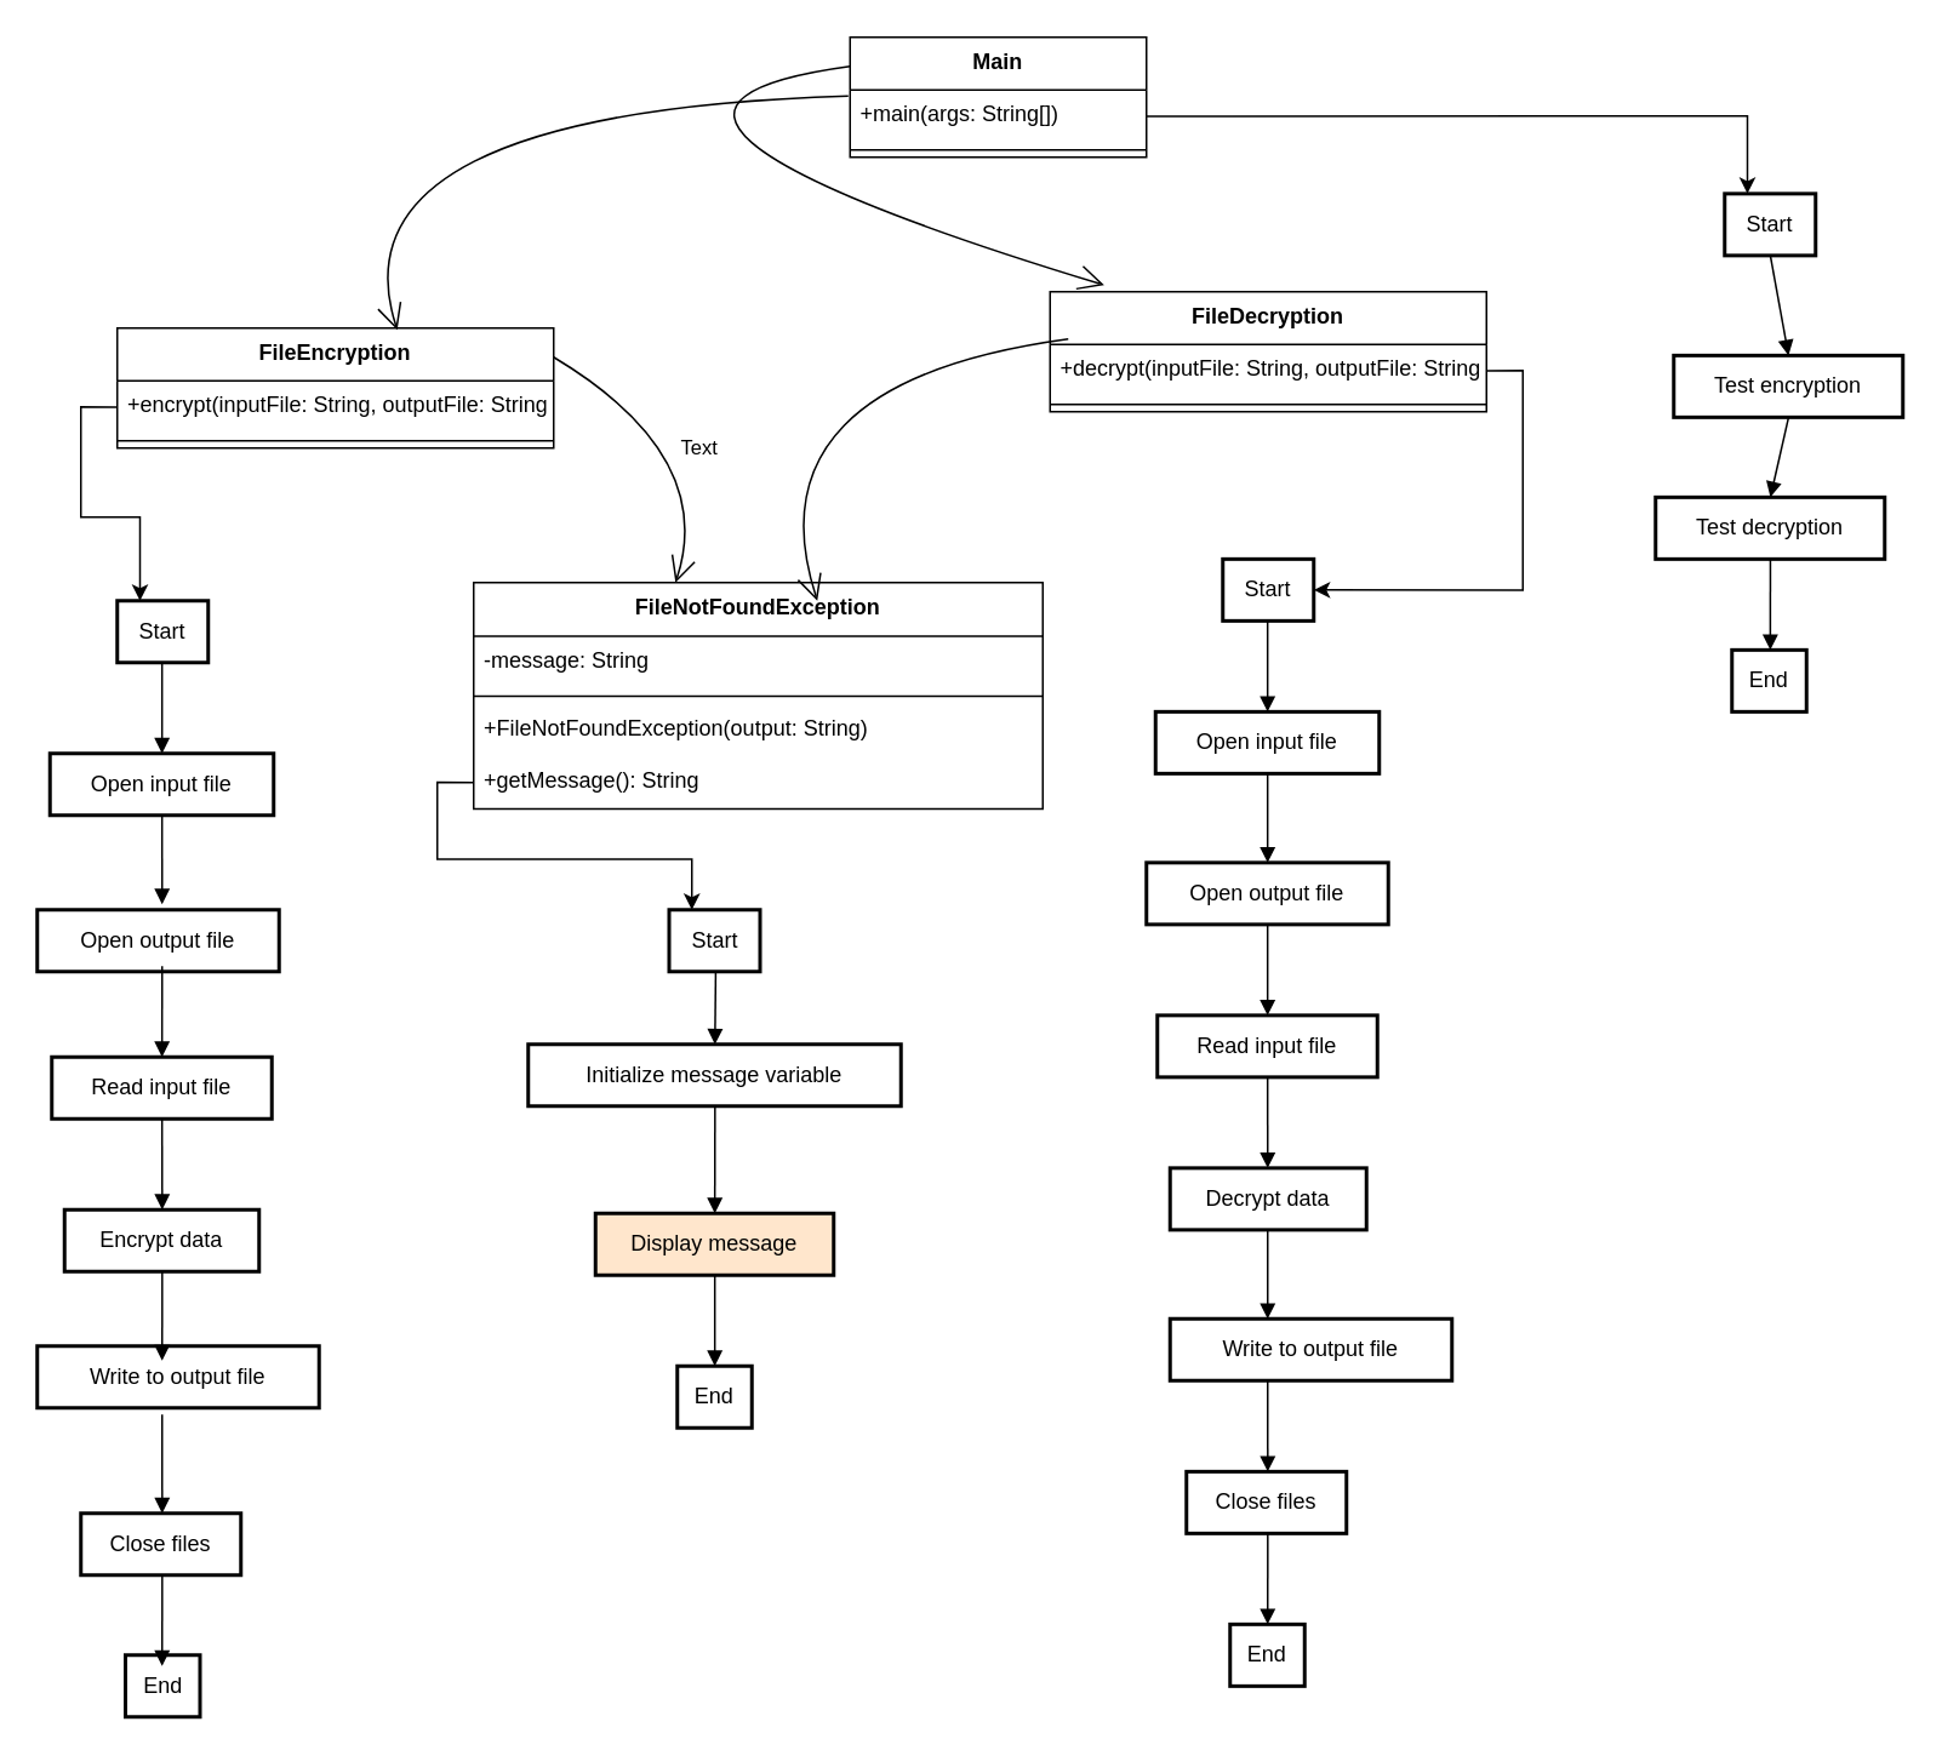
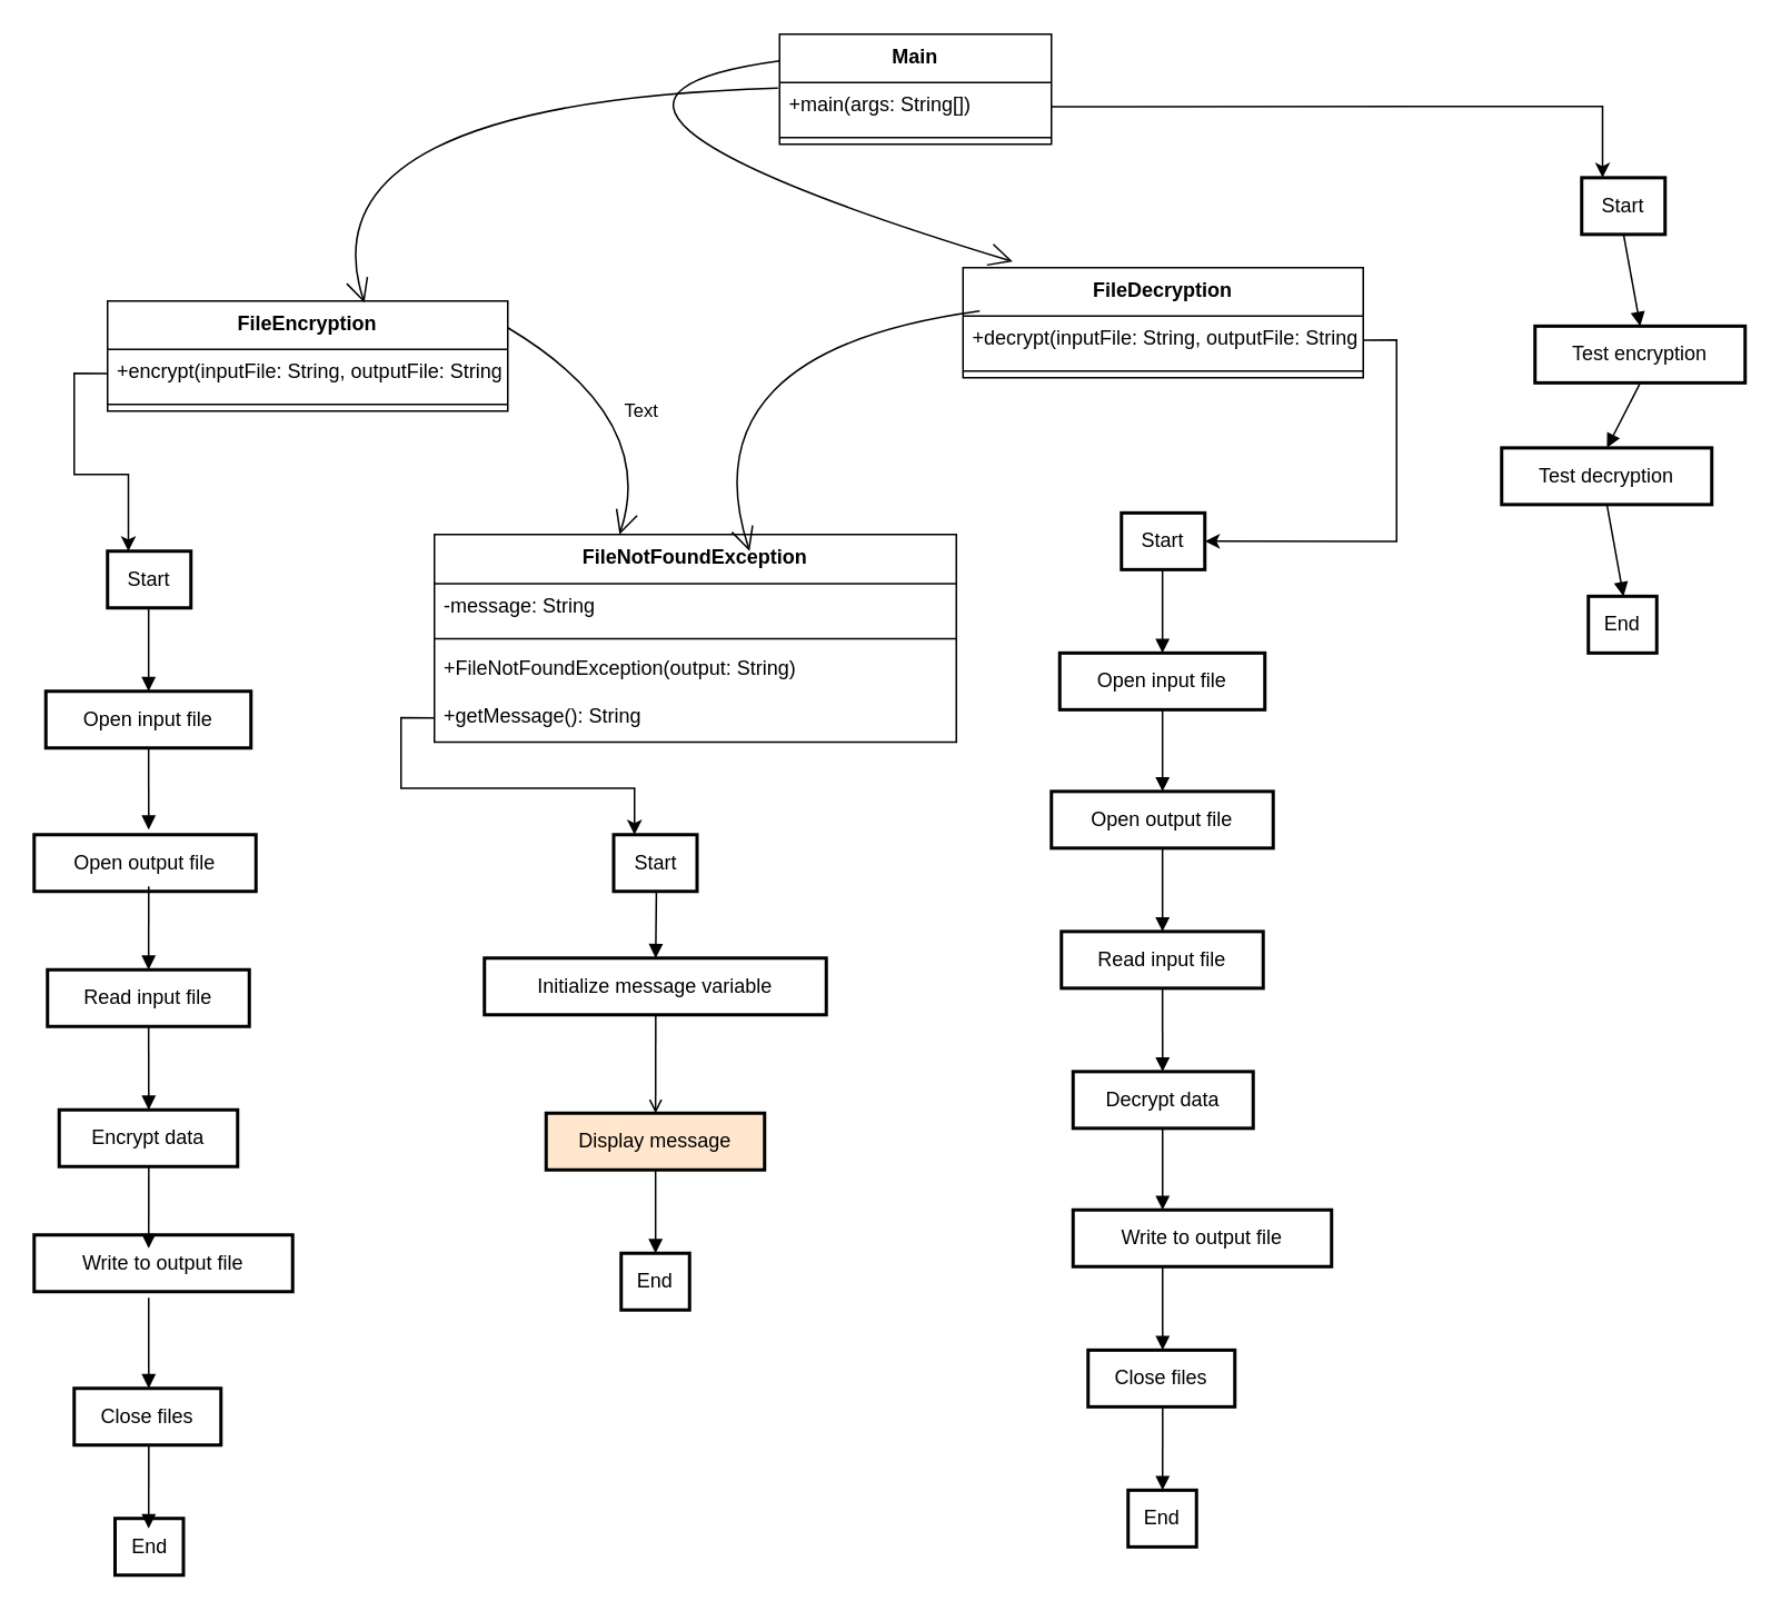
  <mxCell id="0" />
  <mxCell id="1" parent="0" />
  <mxCell id="2" value="FileNotFoundException" style="swimlane;fontStyle=1;align=center;verticalAlign=top;childLayout=stackLayout;horizontal=1;startSize=29.417;horizontalStack=0;resizeParent=1;resizeParentMax=0;resizeLast=0;collapsible=0;marginBottom=0;" vertex="1" parent="1"><mxGeometry x="260" y="320" width="313" height="124.417" as="geometry" /></mxCell>
  <mxCell id="3" value="-message: String" style="text;strokeColor=none;fillColor=none;align=left;verticalAlign=top;spacingLeft=4;spacingRight=4;overflow=hidden;rotatable=0;points=[[0,0.5],[1,0.5]];portConstraint=eastwest;" vertex="1" parent="2"><mxGeometry y="29.417" width="313" height="29" as="geometry" /></mxCell>
  <mxCell id="4" style="line;strokeWidth=1;fillColor=none;align=left;verticalAlign=middle;spacingTop=-1;spacingLeft=3;spacingRight=3;rotatable=0;labelPosition=right;points=[];portConstraint=eastwest;strokeColor=inherit;" vertex="1" parent="2"><mxGeometry y="58.417" width="313" height="8" as="geometry" /></mxCell>
  <mxCell id="5" value="+FileNotFoundException(output: String)" style="text;strokeColor=none;fillColor=none;align=left;verticalAlign=top;spacingLeft=4;spacingRight=4;overflow=hidden;rotatable=0;points=[[0,0.5],[1,0.5]];portConstraint=eastwest;" vertex="1" parent="2"><mxGeometry y="66.417" width="313" height="29" as="geometry" /></mxCell>
  <mxCell id="6" value="+getMessage(): String" style="text;strokeColor=none;fillColor=none;align=left;verticalAlign=top;spacingLeft=4;spacingRight=4;overflow=hidden;rotatable=0;points=[[0,0.5],[1,0.5]];portConstraint=eastwest;" vertex="1" parent="2"><mxGeometry y="95.417" width="313" height="29" as="geometry" /></mxCell>
  <mxCell id="7" value="FileEncryption" style="swimlane;fontStyle=1;align=center;verticalAlign=top;childLayout=stackLayout;horizontal=1;startSize=28.933;horizontalStack=0;resizeParent=1;resizeParentMax=0;resizeLast=0;collapsible=0;marginBottom=0;" vertex="1" parent="1"><mxGeometry x="64" y="180" width="240" height="65.933" as="geometry" /></mxCell>
  <mxCell id="8" value="+encrypt(inputFile: String, outputFile: String)" style="text;strokeColor=none;fillColor=none;align=left;verticalAlign=top;spacingLeft=4;spacingRight=4;overflow=hidden;rotatable=0;points=[[0,0.5],[1,0.5]];portConstraint=eastwest;" vertex="1" parent="7"><mxGeometry y="28.933" width="240" height="29" as="geometry" /></mxCell>
  <mxCell id="9" style="line;strokeWidth=1;fillColor=none;align=left;verticalAlign=middle;spacingTop=-1;spacingLeft=3;spacingRight=3;rotatable=0;labelPosition=right;points=[];portConstraint=eastwest;strokeColor=inherit;" vertex="1" parent="7"><mxGeometry y="57.933" width="240" height="8" as="geometry" /></mxCell>
  <mxCell id="10" value="Write to output file" style="whiteSpace=wrap;strokeWidth=2;" vertex="1" parent="1"><mxGeometry x="20" y="740" width="155" height="34" as="geometry" /></mxCell>
  <mxCell id="11" value="FileDecryption" style="swimlane;fontStyle=1;align=center;verticalAlign=top;childLayout=stackLayout;horizontal=1;startSize=28.933;horizontalStack=0;resizeParent=1;resizeParentMax=0;resizeLast=0;collapsible=0;marginBottom=0;" vertex="1" parent="1"><mxGeometry x="577" y="160" width="240" height="65.933" as="geometry" /></mxCell>
  <mxCell id="12" value="+decrypt(inputFile: String, outputFile: String)" style="text;strokeColor=none;fillColor=none;align=left;verticalAlign=top;spacingLeft=4;spacingRight=4;overflow=hidden;rotatable=0;points=[[0,0.5],[1,0.5]];portConstraint=eastwest;" vertex="1" parent="11"><mxGeometry y="28.933" width="240" height="29" as="geometry" /></mxCell>
  <mxCell id="13" style="line;strokeWidth=1;fillColor=none;align=left;verticalAlign=middle;spacingTop=-1;spacingLeft=3;spacingRight=3;rotatable=0;labelPosition=right;points=[];portConstraint=eastwest;strokeColor=inherit;" vertex="1" parent="11"><mxGeometry y="57.933" width="240" height="8" as="geometry" /></mxCell>
  <mxCell id="14" value="Start" style="whiteSpace=wrap;strokeWidth=2;" vertex="1" parent="1"><mxGeometry x="672" y="307.07" width="50" height="34" as="geometry" /></mxCell>
  <mxCell id="15" value="Open input file" style="whiteSpace=wrap;strokeWidth=2;" vertex="1" parent="1"><mxGeometry x="635" y="391.07" width="123" height="34" as="geometry" /></mxCell>
  <mxCell id="16" value="Open output file" style="whiteSpace=wrap;strokeWidth=2;" vertex="1" parent="1"><mxGeometry x="630" y="474.07" width="133" height="34" as="geometry" /></mxCell>
  <mxCell id="17" value="Read input file" style="whiteSpace=wrap;strokeWidth=2;" vertex="1" parent="1"><mxGeometry x="636" y="558.07" width="121" height="34" as="geometry" /></mxCell>
  <mxCell id="18" value="Decrypt data" style="whiteSpace=wrap;strokeWidth=2;" vertex="1" parent="1"><mxGeometry x="643" y="642.07" width="108" height="34" as="geometry" /></mxCell>
  <mxCell id="19" value="Write to output file" style="whiteSpace=wrap;strokeWidth=2;" vertex="1" parent="1"><mxGeometry x="643" y="725" width="155" height="34" as="geometry" /></mxCell>
  <mxCell id="20" value="Close files" style="whiteSpace=wrap;strokeWidth=2;" vertex="1" parent="1"><mxGeometry x="652" y="809.07" width="88" height="34" as="geometry" /></mxCell>
  <mxCell id="21" value="End" style="whiteSpace=wrap;strokeWidth=2;" vertex="1" parent="1"><mxGeometry x="676" y="893.07" width="41" height="34" as="geometry" /></mxCell>
  <mxCell id="22" value="" style="curved=1;startArrow=none;endArrow=block;exitX=0.493;exitY=0.99;entryX=0.501;entryY=-0.01;rounded=0;" edge="1" parent="1" source="14" target="15"><mxGeometry relative="1" as="geometry"><Array as="points" /></mxGeometry></mxCell>
  <mxCell id="23" value="" style="curved=1;startArrow=none;endArrow=block;exitX=0.501;exitY=0.98;entryX=0.501;entryY=0.01;rounded=0;" edge="1" parent="1" source="15" target="16"><mxGeometry relative="1" as="geometry"><Array as="points" /></mxGeometry></mxCell>
  <mxCell id="24" value="" style="curved=1;startArrow=none;endArrow=block;exitX=0.501;exitY=1.0;entryX=0.501;entryY=1.122e-7;rounded=0;" edge="1" parent="1" source="16" target="17"><mxGeometry relative="1" as="geometry"><Array as="points" /></mxGeometry></mxCell>
  <mxCell id="25" value="" style="curved=1;startArrow=none;endArrow=block;exitX=0.501;exitY=0.99;entryX=0.497;entryY=-0.01;rounded=0;" edge="1" parent="1" source="17" target="18"><mxGeometry relative="1" as="geometry"><Array as="points" /></mxGeometry></mxCell>
  <mxCell id="26" value="" style="curved=1;startArrow=none;endArrow=block;exitX=0.497;exitY=0.98;entryX=0.501;entryY=0.01;rounded=0;" edge="1" parent="1" source="18"><mxGeometry relative="1" as="geometry"><Array as="points" /><mxPoint x="696.67" y="725.07" as="targetPoint" /></mxGeometry></mxCell>
  <mxCell id="27" value="" style="curved=1;startArrow=none;endArrow=block;exitX=0.501;exitY=1.0;entryX=0.508;entryY=2.244e-7;rounded=0;" edge="1" parent="1" target="20"><mxGeometry relative="1" as="geometry"><Array as="points" /><mxPoint x="696.667" y="759.07" as="sourcePoint" /></mxGeometry></mxCell>
  <mxCell id="28" value="" style="curved=1;startArrow=none;endArrow=block;exitX=0.508;exitY=0.99;entryX=0.504;entryY=-0.01;rounded=0;" edge="1" parent="1" source="20" target="21"><mxGeometry relative="1" as="geometry"><Array as="points" /></mxGeometry></mxCell>
  <mxCell id="29" style="edgeStyle=orthogonalEdgeStyle;rounded=0;orthogonalLoop=1;jettySize=auto;html=1;exitX=1;exitY=0.5;exitDx=0;exitDy=0;entryX=1;entryY=0.5;entryDx=0;entryDy=0;" edge="1" parent="1" source="12" target="14"><mxGeometry relative="1" as="geometry" /></mxCell>
  <mxCell id="30" value="Main" style="swimlane;fontStyle=1;align=center;verticalAlign=top;childLayout=stackLayout;horizontal=1;startSize=28.933;horizontalStack=0;resizeParent=1;resizeParentMax=0;resizeLast=0;collapsible=0;marginBottom=0;" vertex="1" parent="1"><mxGeometry x="467" y="20" width="163" height="65.933" as="geometry" /></mxCell>
  <mxCell id="31" value="+main(args: String[])" style="text;strokeColor=none;fillColor=none;align=left;verticalAlign=top;spacingLeft=4;spacingRight=4;overflow=hidden;rotatable=0;points=[[0,0.5],[1,0.5]];portConstraint=eastwest;" vertex="1" parent="30"><mxGeometry y="28.933" width="163" height="29" as="geometry" /></mxCell>
  <mxCell id="32" style="line;strokeWidth=1;fillColor=none;align=left;verticalAlign=middle;spacingTop=-1;spacingLeft=3;spacingRight=3;rotatable=0;labelPosition=right;points=[];portConstraint=eastwest;strokeColor=inherit;" vertex="1" parent="30"><mxGeometry y="57.933" width="163" height="8" as="geometry" /></mxCell>
  <mxCell id="33" value="" style="curved=1;startArrow=none;endArrow=open;endSize=12;rounded=0;entryX=0.039;entryY=0.005;entryDx=0;entryDy=0;entryPerimeter=0;exitX=-0.006;exitY=0.117;exitDx=0;exitDy=0;exitPerimeter=0;" edge="1" parent="1" source="31"><mxGeometry relative="1" as="geometry"><Array as="points"><mxPoint x="179" y="61" /></Array><mxPoint x="388" y="1" as="sourcePoint" /><mxPoint x="218" y="181" as="targetPoint" /></mxGeometry></mxCell>
  <mxCell id="34" value="Start" style="whiteSpace=wrap;strokeWidth=2;" vertex="1" parent="1"><mxGeometry x="64" y="330" width="50" height="34" as="geometry" /></mxCell>
  <mxCell id="35" value="Open input file" style="whiteSpace=wrap;strokeWidth=2;" vertex="1" parent="1"><mxGeometry x="27" y="414" width="123" height="34" as="geometry" /></mxCell>
  <mxCell id="36" value="Open output file" style="whiteSpace=wrap;strokeWidth=2;" vertex="1" parent="1"><mxGeometry x="20" y="500" width="133" height="34" as="geometry" /></mxCell>
  <mxCell id="37" value="Read input file" style="whiteSpace=wrap;strokeWidth=2;" vertex="1" parent="1"><mxGeometry x="28" y="581" width="121" height="34" as="geometry" /></mxCell>
  <mxCell id="38" value="Encrypt data" style="whiteSpace=wrap;strokeWidth=2;" vertex="1" parent="1"><mxGeometry x="35" y="665" width="107" height="34" as="geometry" /></mxCell>
  <mxCell id="39" value="Close files" style="whiteSpace=wrap;strokeWidth=2;" vertex="1" parent="1"><mxGeometry x="44" y="832" width="88" height="34" as="geometry" /></mxCell>
  <mxCell id="40" value="End" style="whiteSpace=wrap;strokeWidth=2;" vertex="1" parent="1"><mxGeometry x="68.5" y="910" width="41" height="34" as="geometry" /></mxCell>
  <mxCell id="41" value="" style="curved=1;startArrow=none;endArrow=block;exitX=0.493;exitY=0.99;entryX=0.501;entryY=-0.01;rounded=0;" edge="1" parent="1" source="34" target="35"><mxGeometry relative="1" as="geometry"><Array as="points" /></mxGeometry></mxCell>
  <mxCell id="42" value="" style="curved=1;startArrow=none;endArrow=block;exitX=0.501;exitY=0.98;entryX=0.501;entryY=0.01;rounded=0;" edge="1" parent="1" source="35"><mxGeometry relative="1" as="geometry"><Array as="points" /><mxPoint x="88.67" y="497" as="targetPoint" /></mxGeometry></mxCell>
  <mxCell id="43" value="" style="curved=1;startArrow=none;endArrow=block;exitX=0.501;exitY=1.0;entryX=0.501;entryY=1.122e-7;rounded=0;" edge="1" parent="1" target="37"><mxGeometry relative="1" as="geometry"><Array as="points" /><mxPoint x="88.667" y="531" as="sourcePoint" /></mxGeometry></mxCell>
  <mxCell id="44" value="" style="curved=1;startArrow=none;endArrow=block;exitX=0.501;exitY=0.99;entryX=0.502;entryY=-0.01;rounded=0;" edge="1" parent="1" source="37" target="38"><mxGeometry relative="1" as="geometry"><Array as="points" /></mxGeometry></mxCell>
  <mxCell id="45" value="" style="curved=1;startArrow=none;endArrow=block;exitX=0.502;exitY=0.98;entryX=0.501;entryY=0.01;rounded=0;" edge="1" parent="1" source="38"><mxGeometry relative="1" as="geometry"><Array as="points" /><mxPoint x="88.67" y="748" as="targetPoint" /></mxGeometry></mxCell>
  <mxCell id="46" value="" style="curved=1;startArrow=none;endArrow=block;entryX=0.508;entryY=2.244e-7;rounded=0;exitX=0.443;exitY=1.108;exitDx=0;exitDy=0;exitPerimeter=0;" edge="1" parent="1" target="39" source="10"><mxGeometry relative="1" as="geometry"><Array as="points" /><mxPoint x="90" y="780" as="sourcePoint" /></mxGeometry></mxCell>
  <mxCell id="47" value="" style="curved=1;startArrow=none;endArrow=block;exitX=0.508;exitY=0.99;entryX=0.504;entryY=-0.01;rounded=0;" edge="1" parent="1" source="39"><mxGeometry relative="1" as="geometry"><Array as="points" /><mxPoint x="88.663" y="916" as="targetPoint" /></mxGeometry></mxCell>
  <mxCell id="48" value="Start" style="whiteSpace=wrap;strokeWidth=2;" vertex="1" parent="1"><mxGeometry x="367.5" y="500" width="50" height="34" as="geometry" /></mxCell>
  <mxCell id="49" value="Initialize message variable" style="whiteSpace=wrap;strokeWidth=2;" vertex="1" parent="1"><mxGeometry x="290" y="574" width="205" height="34" as="geometry" /></mxCell>
  <mxCell id="50" value="Display message" style="whiteSpace=wrap;strokeWidth=2;fillColor=#ffe6cc;" vertex="1" parent="1"><mxGeometry x="327" y="667" width="131" height="34" as="geometry" /></mxCell>
  <mxCell id="51" value="End" style="whiteSpace=wrap;strokeWidth=2;" vertex="1" parent="1"><mxGeometry x="372" y="751" width="41" height="34" as="geometry" /></mxCell>
  <mxCell id="52" value="" style="curved=1;startArrow=none;endArrow=block;exitX=0.512;exitY=0.99;entryX=0.501;entryY=-0.01;rounded=0;" edge="1" parent="1" source="48" target="49"><mxGeometry relative="1" as="geometry"><Array as="points" /></mxGeometry></mxCell>
- <mxCell id="53" value="" style="curved=1;startArrow=none;endArrow=block;exitX=0.501;exitY=0.98;entryX=0.501;entryY=0.01;rounded=0;" edge="1" parent="1" source="49" target="50"><mxGeometry relative="1" as="geometry"><Array as="points" /></mxGeometry></mxCell>
+ <mxCell id="53" value="" style="curved=1;startArrow=none;endArrow=open;exitX=0.501;exitY=0.98;entryX=0.501;entryY=0.01;rounded=0;" edge="1" parent="1" source="49" target="50"><mxGeometry relative="1" as="geometry"><Array as="points" /></mxGeometry></mxCell>
  <mxCell id="54" value="" style="curved=1;startArrow=none;endArrow=block;exitX=0.501;exitY=1.0;entryX=0.503;entryY=1.122e-7;rounded=0;" edge="1" parent="1" source="50" target="51"><mxGeometry relative="1" as="geometry"><Array as="points" /></mxGeometry></mxCell>
  <mxCell id="55" style="edgeStyle=orthogonalEdgeStyle;rounded=0;orthogonalLoop=1;jettySize=auto;html=1;exitX=0;exitY=0.5;exitDx=0;exitDy=0;entryX=0.25;entryY=0;entryDx=0;entryDy=0;" edge="1" parent="1" source="8" target="34"><mxGeometry relative="1" as="geometry" /></mxCell>
  <mxCell id="56" style="edgeStyle=orthogonalEdgeStyle;rounded=0;orthogonalLoop=1;jettySize=auto;html=1;exitX=0;exitY=0.5;exitDx=0;exitDy=0;entryX=0.25;entryY=0;entryDx=0;entryDy=0;" edge="1" parent="1" source="6" target="48"><mxGeometry relative="1" as="geometry" /></mxCell>
  <mxCell id="57" value="" style="curved=1;startArrow=none;endArrow=open;endSize=12;rounded=0;exitX=1;exitY=0.25;exitDx=0;exitDy=0;entryX=0.5;entryY=0;entryDx=0;entryDy=0;" edge="1" parent="1"><mxGeometry relative="1" as="geometry"><Array as="points"><mxPoint x="394" y="250" /></Array><mxPoint x="304" y="196" as="sourcePoint" /><mxPoint x="371" y="320" as="targetPoint" /></mxGeometry></mxCell>
  <mxCell id="58" value="Text" style="edgeLabel;html=1;align=center;verticalAlign=middle;resizable=0;points=[];" vertex="1" connectable="0" parent="57"><mxGeometry x="0.046" y="-2" relative="1" as="geometry"><mxPoint x="1" as="offset" /></mxGeometry></mxCell>
  <mxCell id="59" value="Start" style="whiteSpace=wrap;strokeWidth=2;" vertex="1" parent="1"><mxGeometry x="948" y="106.07" width="50" height="34" as="geometry" /></mxCell>
  <mxCell id="60" value="Test encryption" style="whiteSpace=wrap;strokeWidth=2;" vertex="1" parent="1"><mxGeometry x="920" y="195.07" width="126" height="34" as="geometry" /></mxCell>
- <mxCell id="61" value="Test decryption" style="whiteSpace=wrap;strokeWidth=2;" vertex="1" parent="1"><mxGeometry x="910" y="273.07" width="126" height="34" as="geometry" /></mxCell>
+ <mxCell id="61" value="Test decryption" style="whiteSpace=wrap;strokeWidth=2;" vertex="1" parent="1"><mxGeometry x="900" y="268.07" width="126" height="34" as="geometry" /></mxCell>
  <mxCell id="62" value="End" style="whiteSpace=wrap;strokeWidth=2;" vertex="1" parent="1"><mxGeometry x="952" y="357.07" width="41" height="34" as="geometry" /></mxCell>
  <mxCell id="63" value="" style="curved=1;startArrow=none;endArrow=block;exitX=0.502;exitY=0.99;entryX=0.501;entryY=-0.01;rounded=0;" edge="1" parent="1" source="59" target="60"><mxGeometry relative="1" as="geometry"><Array as="points" /></mxGeometry></mxCell>
  <mxCell id="64" value="" style="curved=1;startArrow=none;endArrow=block;exitX=0.501;exitY=0.98;entryX=0.501;entryY=0.01;rounded=0;" edge="1" parent="1" source="60" target="61"><mxGeometry relative="1" as="geometry"><Array as="points" /></mxGeometry></mxCell>
  <mxCell id="65" value="" style="curved=1;startArrow=none;endArrow=block;exitX=0.501;exitY=1.0;entryX=0.514;entryY=1.122e-7;rounded=0;" edge="1" parent="1" source="61" target="62"><mxGeometry relative="1" as="geometry"><Array as="points" /></mxGeometry></mxCell>
  <mxCell id="66" value="" style="curved=1;startArrow=none;endArrow=open;endSize=12;rounded=0;entryX=0.039;entryY=0.005;entryDx=0;entryDy=0;entryPerimeter=0;exitX=0;exitY=0.25;exitDx=0;exitDy=0;" edge="1" parent="1"><mxGeometry relative="1" as="geometry"><Array as="points"><mxPoint x="410" y="210" /></Array><mxPoint x="587" y="186" as="sourcePoint" /><mxPoint x="449" y="330" as="targetPoint" /></mxGeometry></mxCell>
  <mxCell id="67" value="" style="curved=1;startArrow=none;endArrow=open;endSize=12;rounded=0;entryX=0.124;entryY=-0.056;entryDx=0;entryDy=0;entryPerimeter=0;exitX=0;exitY=0.25;exitDx=0;exitDy=0;" edge="1" parent="1" target="11"><mxGeometry relative="1" as="geometry"><Array as="points"><mxPoint x="290" y="60" /></Array><mxPoint x="467" y="36" as="sourcePoint" /><mxPoint x="329" y="180" as="targetPoint" /></mxGeometry></mxCell>
  <mxCell id="68" style="edgeStyle=orthogonalEdgeStyle;rounded=0;orthogonalLoop=1;jettySize=auto;html=1;exitX=1;exitY=0.5;exitDx=0;exitDy=0;entryX=0.25;entryY=0;entryDx=0;entryDy=0;" edge="1" parent="1" source="31" target="59"><mxGeometry relative="1" as="geometry" /></mxCell>
